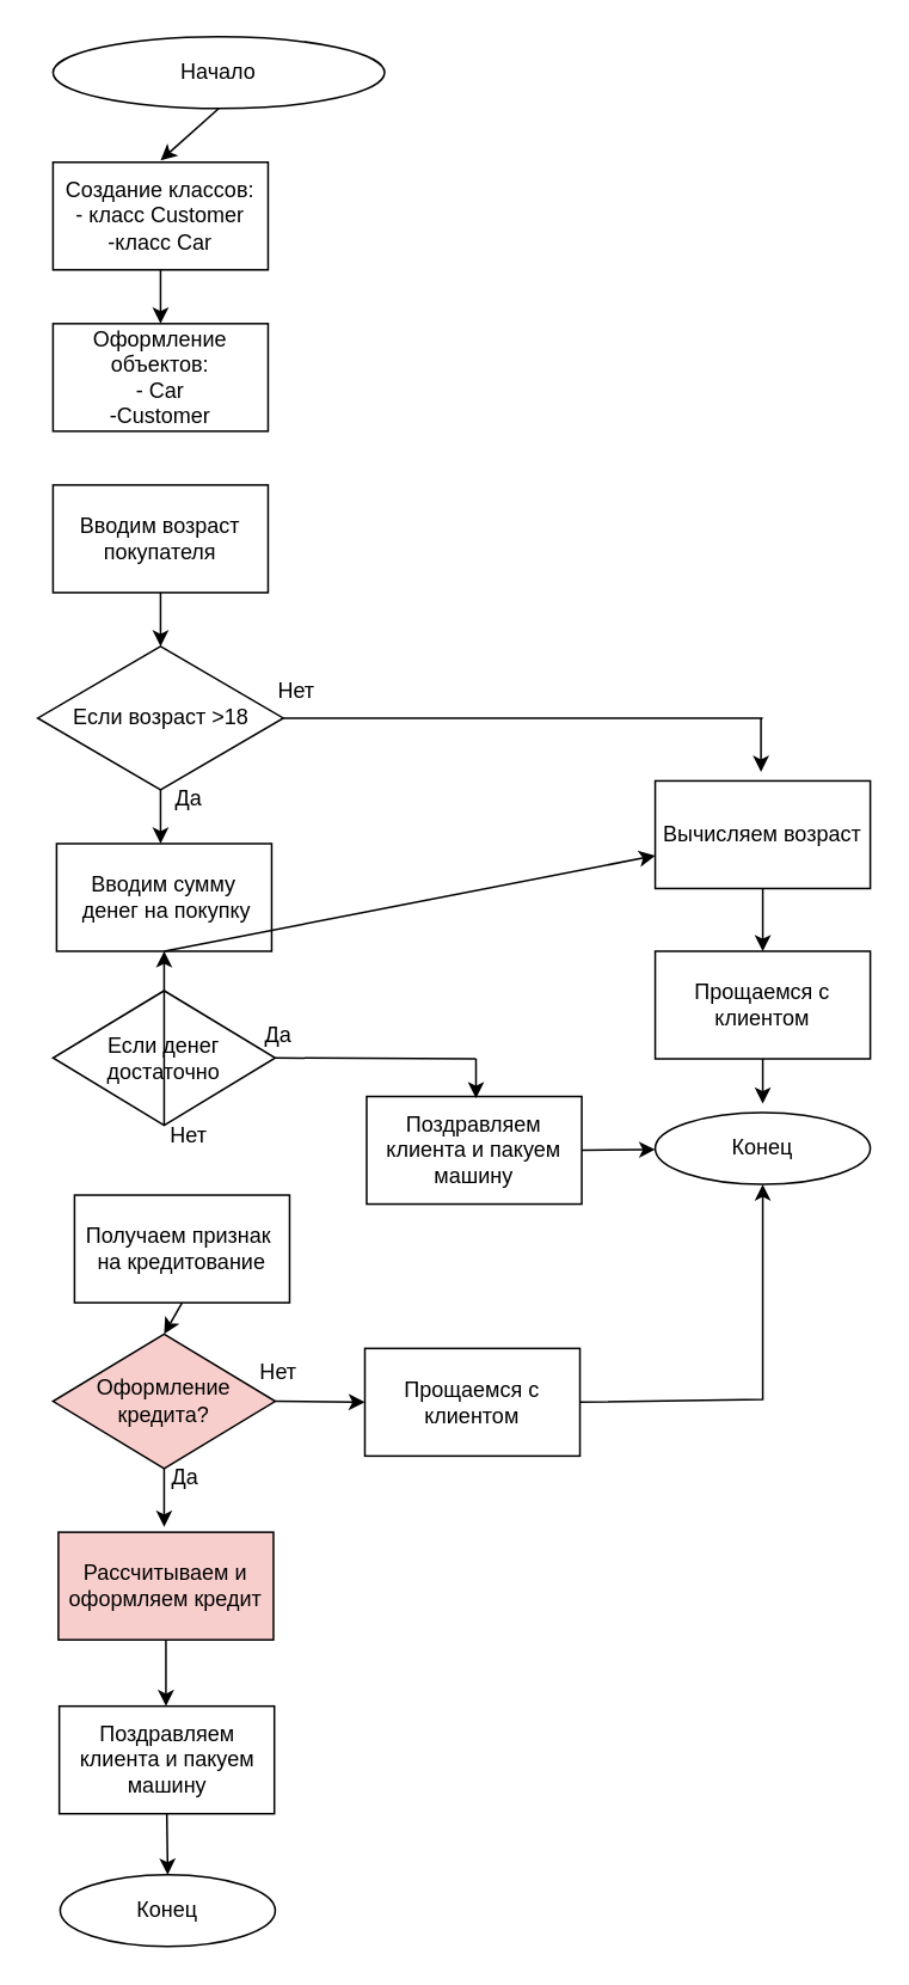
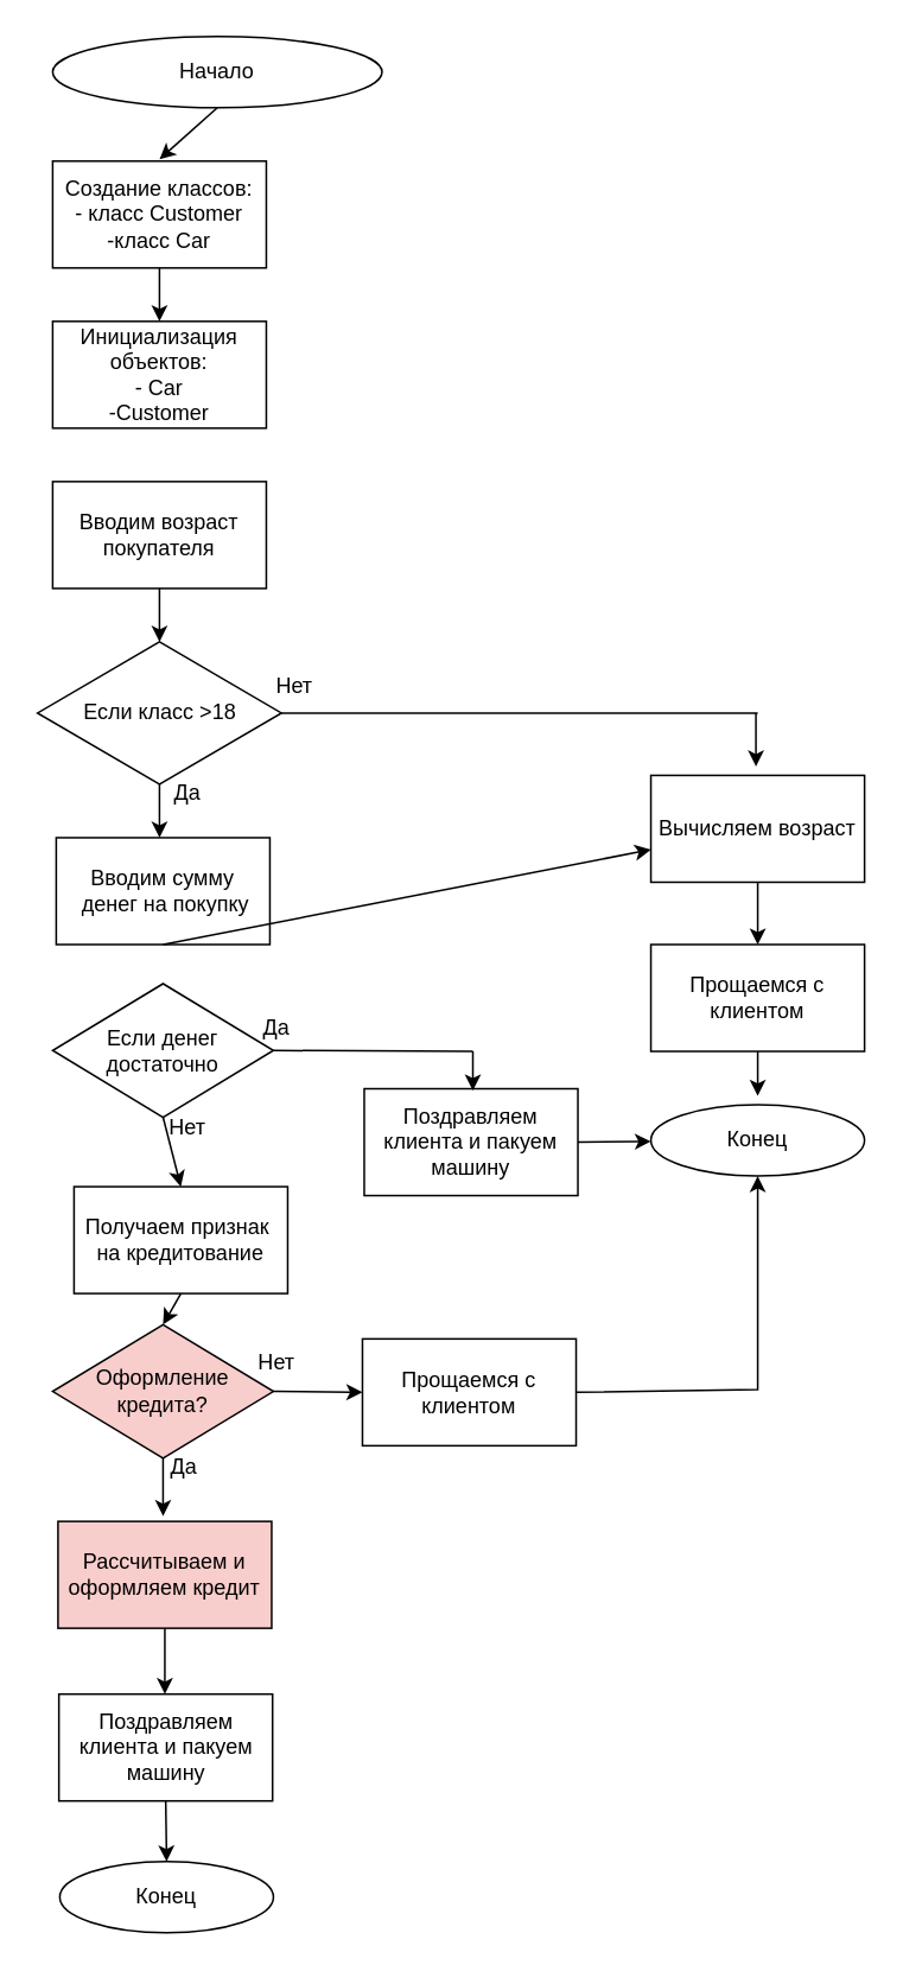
  <mxCell id="0" />
  <mxCell id="1" parent="0" />
  <mxCell id="2" value="Начало" style="ellipse;whiteSpace=wrap;html=1;" vertex="1" parent="1"><mxGeometry x="29" y="20" width="185" height="40" as="geometry" /></mxCell>
  <mxCell id="3" value="" style="endArrow=classic;html=1;rounded=0;exitX=0.5;exitY=1;exitDx=0;exitDy=0;" edge="1" parent="1" source="2"><mxGeometry width="50" height="50" relative="1" as="geometry"><mxPoint x="125" y="349" as="sourcePoint" /><mxPoint x="89" y="89" as="targetPoint" /></mxGeometry></mxCell>
  <mxCell id="4" value="Создание классов:&lt;br&gt;- класс Customer&lt;br&gt;-класс Car" style="rounded=0;whiteSpace=wrap;html=1;" vertex="1" parent="1"><mxGeometry x="29" y="90" width="120" height="60" as="geometry" /></mxCell>
  <mxCell id="5" value="" style="endArrow=classic;html=1;rounded=0;exitX=0.5;exitY=1;exitDx=0;exitDy=0;" edge="1" parent="1" source="4"><mxGeometry width="50" height="50" relative="1" as="geometry"><mxPoint x="125" y="340" as="sourcePoint" /><mxPoint x="89" y="180" as="targetPoint" /></mxGeometry></mxCell>
- <mxCell id="6" value="Оформление&lt;br&gt;объектов:&lt;br&gt;- Car&lt;br&gt;-Customer" style="rounded=0;whiteSpace=wrap;html=1;" vertex="1" parent="1"><mxGeometry x="29" y="180" width="120" height="60" as="geometry" /></mxCell>
+ <mxCell id="6" value="Инициализация&lt;br&gt;объектов:&lt;br&gt;- Car&lt;br&gt;-Customer" style="rounded=0;whiteSpace=wrap;html=1;" vertex="1" parent="1"><mxGeometry x="29" y="180" width="120" height="60" as="geometry" /></mxCell>
  <mxCell id="7" value="Вводим возраст&lt;br&gt;покупателя" style="rounded=0;whiteSpace=wrap;html=1;" vertex="1" parent="1"><mxGeometry x="29" y="270" width="120" height="60" as="geometry" /></mxCell>
  <mxCell id="8" value="" style="endArrow=classic;html=1;rounded=0;" edge="1" parent="1"><mxGeometry width="50" height="50" relative="1" as="geometry"><mxPoint x="89" y="330" as="sourcePoint" /><mxPoint x="89" y="360" as="targetPoint" /></mxGeometry></mxCell>
- <mxCell id="9" value="Если возраст &amp;gt;18" style="rhombus;whiteSpace=wrap;html=1;" vertex="1" parent="1"><mxGeometry x="20.5" y="360" width="137" height="80" as="geometry" /></mxCell>
+ <mxCell id="9" value="Если класс &amp;gt;18" style="rhombus;whiteSpace=wrap;html=1;" vertex="1" parent="1"><mxGeometry x="20.5" y="360" width="137" height="80" as="geometry" /></mxCell>
  <mxCell id="10" value="" style="endArrow=none;html=1;rounded=0;exitX=1;exitY=0.5;exitDx=0;exitDy=0;" edge="1" parent="1" source="9"><mxGeometry width="50" height="50" relative="1" as="geometry"><mxPoint x="125" y="350" as="sourcePoint" /><mxPoint x="425" y="400" as="targetPoint" /></mxGeometry></mxCell>
  <mxCell id="11" value="Вычисляем возраст" style="rounded=0;whiteSpace=wrap;html=1;" vertex="1" parent="1"><mxGeometry x="365" y="435" width="120" height="60" as="geometry" /></mxCell>
  <mxCell id="12" value="" style="endArrow=classic;html=1;rounded=0;" edge="1" parent="1"><mxGeometry width="50" height="50" relative="1" as="geometry"><mxPoint x="424" y="400" as="sourcePoint" /><mxPoint x="424" y="430" as="targetPoint" /></mxGeometry></mxCell>
  <mxCell id="13" value="Нет" style="text;html=1;strokeColor=none;fillColor=none;align=center;verticalAlign=middle;whiteSpace=wrap;rounded=0;" vertex="1" parent="1"><mxGeometry x="135" y="370" width="60" height="30" as="geometry" /></mxCell>
  <mxCell id="14" value="" style="endArrow=classic;html=1;rounded=0;exitX=0.5;exitY=1;exitDx=0;exitDy=0;entryX=0.5;entryY=0;entryDx=0;entryDy=0;" edge="1" parent="1" source="11" target="15"><mxGeometry width="50" height="50" relative="1" as="geometry"><mxPoint x="235" y="545" as="sourcePoint" /><mxPoint x="425" y="525" as="targetPoint" /></mxGeometry></mxCell>
  <mxCell id="15" value="Прощаемся с клиентом" style="rounded=0;whiteSpace=wrap;html=1;" vertex="1" parent="1"><mxGeometry x="365" y="530" width="120" height="60" as="geometry" /></mxCell>
  <mxCell id="16" value="" style="endArrow=classic;html=1;rounded=0;exitX=0.5;exitY=1;exitDx=0;exitDy=0;" edge="1" parent="1" source="15"><mxGeometry width="50" height="50" relative="1" as="geometry"><mxPoint x="235" y="545" as="sourcePoint" /><mxPoint x="425" y="615" as="targetPoint" /></mxGeometry></mxCell>
  <mxCell id="17" value="Конец" style="ellipse;whiteSpace=wrap;html=1;" vertex="1" parent="1"><mxGeometry x="365" y="620" width="120" height="40" as="geometry" /></mxCell>
  <mxCell id="18" value="" style="endArrow=classic;html=1;rounded=0;exitX=0.5;exitY=1;exitDx=0;exitDy=0;" edge="1" parent="1" source="9"><mxGeometry width="50" height="50" relative="1" as="geometry"><mxPoint x="124" y="490" as="sourcePoint" /><mxPoint x="89" y="470" as="targetPoint" /></mxGeometry></mxCell>
  <mxCell id="19" value="Если денег достаточно" style="rhombus;whiteSpace=wrap;html=1;" vertex="1" parent="1"><mxGeometry x="29" y="552" width="124" height="75" as="geometry" /></mxCell>
  <mxCell id="20" value="Да" style="text;html=1;strokeColor=none;fillColor=none;align=center;verticalAlign=middle;whiteSpace=wrap;rounded=0;" vertex="1" parent="1"><mxGeometry x="75" y="430" width="60" height="30" as="geometry" /></mxCell>
  <mxCell id="21" value="" style="endArrow=none;html=1;rounded=0;entryX=1;entryY=0.5;entryDx=0;entryDy=0;" edge="1" parent="1" target="19"><mxGeometry width="50" height="50" relative="1" as="geometry"><mxPoint x="265" y="590" as="sourcePoint" /><mxPoint x="175" y="562" as="targetPoint" /></mxGeometry></mxCell>
  <mxCell id="22" value="Поздравляем&lt;br&gt;клиента и пакуем машину" style="rounded=0;whiteSpace=wrap;html=1;" vertex="1" parent="1"><mxGeometry x="204" y="611" width="120" height="60" as="geometry" /></mxCell>
  <mxCell id="23" value="" style="endArrow=classic;html=1;rounded=0;" edge="1" parent="1"><mxGeometry width="50" height="50" relative="1" as="geometry"><mxPoint x="265" y="590" as="sourcePoint" /><mxPoint x="265" y="612" as="targetPoint" /></mxGeometry></mxCell>
  <mxCell id="24" value="Да" style="text;html=1;strokeColor=none;fillColor=none;align=center;verticalAlign=middle;whiteSpace=wrap;rounded=0;" vertex="1" parent="1"><mxGeometry x="125" y="562" width="60" height="30" as="geometry" /></mxCell>
  <mxCell id="25" value="Оформление кредита?" style="rhombus;whiteSpace=wrap;html=1;fillColor=#f8cecc;" vertex="1" parent="1"><mxGeometry x="29" y="743.5" width="124" height="75" as="geometry" /></mxCell>
  <mxCell id="26" value="Нет" style="text;html=1;strokeColor=none;fillColor=none;align=center;verticalAlign=middle;whiteSpace=wrap;rounded=0;" vertex="1" parent="1"><mxGeometry x="75" y="618" width="60" height="30" as="geometry" /></mxCell>
  <mxCell id="27" value="Вводим сумму &amp;nbsp;денег на покупку" style="rounded=0;whiteSpace=wrap;html=1;" vertex="1" parent="1"><mxGeometry x="31" y="470" width="120" height="60" as="geometry" /></mxCell>
  <mxCell id="28" value="" style="endArrow=classic;html=1;rounded=0;exitX=0.5;exitY=1;exitDx=0;exitDy=0;" edge="1" parent="1" source="27" target="11"><mxGeometry width="50" height="50" relative="1" as="geometry"><mxPoint x="115" y="530" as="sourcePoint" /><mxPoint x="165" y="480" as="targetPoint" /></mxGeometry></mxCell>
  <mxCell id="29" value="" style="endArrow=classic;html=1;rounded=0;exitX=1;exitY=0.5;exitDx=0;exitDy=0;" edge="1" parent="1" source="22" target="17"><mxGeometry width="50" height="50" relative="1" as="geometry"><mxPoint x="185" y="600" as="sourcePoint" /><mxPoint x="235" y="550" as="targetPoint" /></mxGeometry></mxCell>
  <mxCell id="30" value="Прощаемся с клиентом" style="rounded=0;whiteSpace=wrap;html=1;" vertex="1" parent="1"><mxGeometry x="203" y="751.5" width="120" height="60" as="geometry" /></mxCell>
  <mxCell id="31" value="" style="endArrow=classic;html=1;rounded=0;exitX=1;exitY=0.5;exitDx=0;exitDy=0;entryX=0;entryY=0.5;entryDx=0;entryDy=0;" edge="1" parent="1" source="25" target="30"><mxGeometry width="50" height="50" relative="1" as="geometry"><mxPoint x="75" y="661" as="sourcePoint" /><mxPoint x="125" y="611" as="targetPoint" /></mxGeometry></mxCell>
  <mxCell id="32" value="Нет" style="text;html=1;strokeColor=none;fillColor=none;align=center;verticalAlign=middle;whiteSpace=wrap;rounded=0;" vertex="1" parent="1"><mxGeometry x="125" y="750" width="60" height="30" as="geometry" /></mxCell>
  <mxCell id="33" value="" style="endArrow=classic;html=1;rounded=0;exitX=1;exitY=0.5;exitDx=0;exitDy=0;entryX=0.5;entryY=1;entryDx=0;entryDy=0;" edge="1" parent="1" source="30" target="17"><mxGeometry width="50" height="50" relative="1" as="geometry"><mxPoint x="75" y="600" as="sourcePoint" /><mxPoint x="125" y="550" as="targetPoint" /><Array as="points"><mxPoint x="425" y="780" /></Array></mxGeometry></mxCell>
  <mxCell id="34" value="" style="endArrow=classic;html=1;rounded=0;exitX=0.5;exitY=1;exitDx=0;exitDy=0;" edge="1" parent="1" source="25"><mxGeometry width="50" height="50" relative="1" as="geometry"><mxPoint x="75" y="891" as="sourcePoint" /><mxPoint x="91" y="851" as="targetPoint" /></mxGeometry></mxCell>
  <mxCell id="35" value="Рассчитываем и оформляем кредит" style="rounded=0;whiteSpace=wrap;html=1;fillColor=#f8cecc;" vertex="1" parent="1"><mxGeometry x="32" y="854" width="120" height="60" as="geometry" /></mxCell>
  <mxCell id="36" value="Поздравляем&lt;br&gt;клиента и пакуем машину" style="rounded=0;whiteSpace=wrap;html=1;" vertex="1" parent="1"><mxGeometry x="32.5" y="951" width="120" height="60" as="geometry" /></mxCell>
  <mxCell id="37" value="" style="endArrow=classic;html=1;rounded=0;exitX=0.5;exitY=1;exitDx=0;exitDy=0;" edge="1" parent="1" source="35"><mxGeometry width="50" height="50" relative="1" as="geometry"><mxPoint x="75" y="891" as="sourcePoint" /><mxPoint x="92" y="951" as="targetPoint" /></mxGeometry></mxCell>
  <mxCell id="38" value="Да" style="text;html=1;strokeColor=none;fillColor=none;align=center;verticalAlign=middle;whiteSpace=wrap;rounded=0;" vertex="1" parent="1"><mxGeometry x="73" y="808.5" width="60" height="30" as="geometry" /></mxCell>
  <mxCell id="39" value="" style="endArrow=classic;html=1;rounded=0;exitX=0.5;exitY=1;exitDx=0;exitDy=0;entryX=0.5;entryY=0;entryDx=0;entryDy=0;" edge="1" parent="1" source="36" target="40"><mxGeometry width="50" height="50" relative="1" as="geometry"><mxPoint x="102" y="937" as="sourcePoint" /><mxPoint x="93" y="1041" as="targetPoint" /></mxGeometry></mxCell>
  <mxCell id="40" value="Конец" style="ellipse;whiteSpace=wrap;html=1;" vertex="1" parent="1"><mxGeometry x="33" y="1045" width="120" height="40" as="geometry" /></mxCell>
  <mxCell id="41" value="Получаем признак&amp;nbsp;&lt;br&gt;на кредитование" style="rounded=0;whiteSpace=wrap;html=1;" vertex="1" parent="1"><mxGeometry x="41" y="666" width="120" height="60" as="geometry" /></mxCell>
  <mxCell id="42" value="" style="endArrow=classic;html=1;rounded=0;exitX=0.5;exitY=1;exitDx=0;exitDy=0;entryX=0.5;entryY=0;entryDx=0;entryDy=0;" edge="1" parent="1" source="41" target="25"><mxGeometry width="50" height="50" relative="1" as="geometry"><mxPoint x="105" y="720" as="sourcePoint" /><mxPoint x="155" y="670" as="targetPoint" /></mxGeometry></mxCell>
- <mxCell id="43" value="" style="endArrow=classic;html=1;rounded=0;exitX=0.5;exitY=1;exitDx=0;exitDy=0;" edge="1" parent="1" source="19" target="27"><mxGeometry width="50" height="50" relative="1" as="geometry"><mxPoint x="15" y="630" as="sourcePoint" /><mxPoint x="155" y="670" as="targetPoint" /></mxGeometry></mxCell>
+ <mxCell id="43" value="" style="endArrow=classic;html=1;rounded=0;entryX=0.5;entryY=0;entryDx=0;entryDy=0;exitX=0.5;exitY=1;exitDx=0;exitDy=0;" edge="1" parent="1" source="19" target="41"><mxGeometry width="50" height="50" relative="1" as="geometry"><mxPoint x="15" y="630" as="sourcePoint" /><mxPoint x="155" y="670" as="targetPoint" /></mxGeometry></mxCell>
